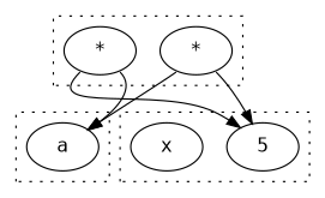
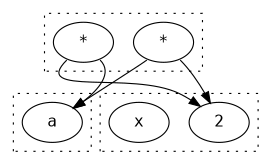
  digraph {
    clusterrank=local
    compound=true
    fontname="DejaVu Sans Mono"
    node [fontname="DejaVu Sans Mono"]
    edge [tailport=sw fontname="DejaVu Sans Mono"]
    n1 [label=a]
-   n2 [label=5]
+   n2 [label=2]
    n3 [label=x]
    n4 [label="*"]
    n5 [label="*"]
    subgraph cluster_1 {
      style=dotted
      n1
    }
    subgraph cluster_2 {
      style=dotted
      n2
      n3
    }
    subgraph cluster_3 {
      style=dotted
      n4
      n5
    }
    n4 -> n1
    n4 -> n2 [tailport=se]
    n5 -> n1 [tailport=se]
    n5 -> n2
  }
